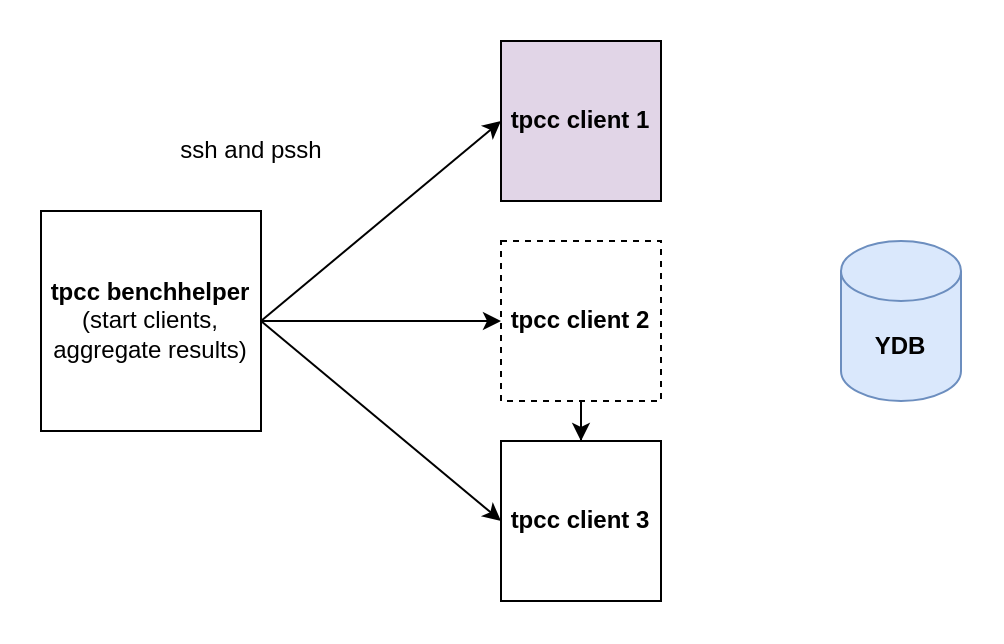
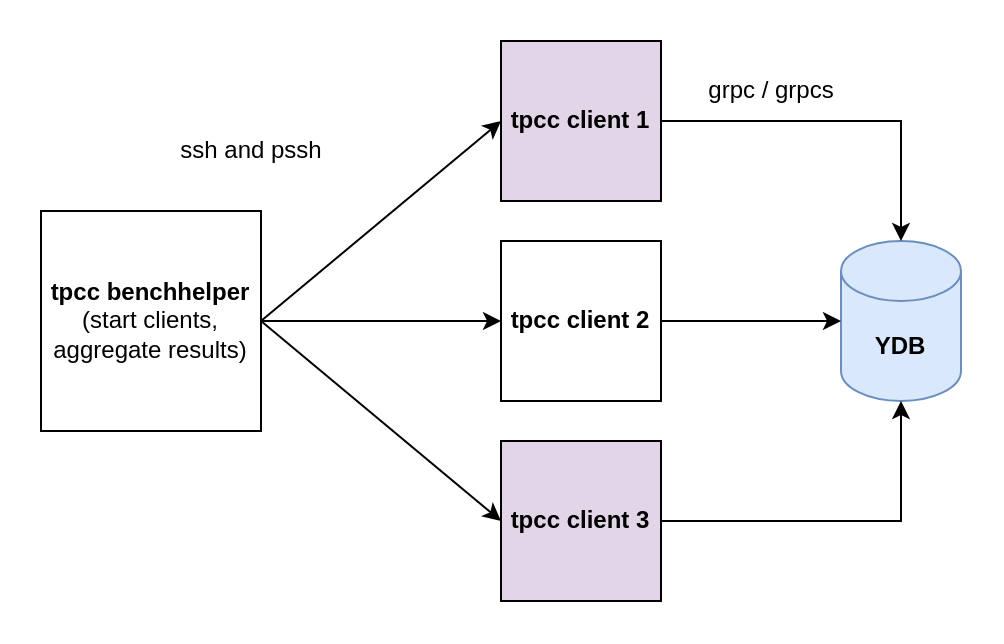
  <mxCell id="0" />
  <mxCell id="1" parent="0" />
  <mxCell id="2" value="&lt;b&gt;YDB&lt;/b&gt;" style="shape=cylinder3;whiteSpace=wrap;html=1;boundedLbl=1;backgroundOutline=1;size=15;fillColor=#dae8fc;strokeColor=#6c8ebf;" vertex="1" parent="1"><mxGeometry x="420" y="120" width="60" height="80" as="geometry" /></mxCell>
- <mxCell id="3" value="&lt;b&gt;tpcc client 3&lt;/b&gt;" style="whiteSpace=wrap;html=1;aspect=fixed;" vertex="1" parent="1"><mxGeometry x="250" y="220" width="80" height="80" as="geometry" /></mxCell>
+ <mxCell id="3" value="&lt;b&gt;tpcc client 3&lt;/b&gt;" style="whiteSpace=wrap;html=1;aspect=fixed;fillColor=#e1d5e7;" vertex="1" parent="1"><mxGeometry x="250" y="220" width="80" height="80" as="geometry" /></mxCell>
  <mxCell id="4" value="&lt;b&gt;tpcc client 1&lt;br&gt;&lt;/b&gt;" style="whiteSpace=wrap;html=1;aspect=fixed;fillColor=#e1d5e7;" vertex="1" parent="1"><mxGeometry x="250" y="20" width="80" height="80" as="geometry" /></mxCell>
- <mxCell id="5" value="&lt;b&gt;tpcc client 2&lt;/b&gt;" style="whiteSpace=wrap;html=1;aspect=fixed;dashed=1;" vertex="1" parent="1"><mxGeometry x="250" y="120" width="80" height="80" as="geometry" /></mxCell>
- <mxCell id="8" style="edgeStyle=orthogonalEdgeStyle;rounded=0;orthogonalLoop=1;jettySize=auto;html=1;" edge="1" parent="1" source="5" target="3"><mxGeometry relative="1" as="geometry" /></mxCell>
+ <mxCell id="5" value="&lt;b&gt;tpcc client 2&lt;/b&gt;" style="whiteSpace=wrap;html=1;aspect=fixed;" vertex="1" parent="1"><mxGeometry x="250" y="120" width="80" height="80" as="geometry" /></mxCell>
+ <mxCell id="6" style="edgeStyle=orthogonalEdgeStyle;rounded=0;orthogonalLoop=1;jettySize=auto;html=1;exitX=1;exitY=0.5;exitDx=0;exitDy=0;entryX=0.5;entryY=0;entryDx=0;entryDy=0;entryPerimeter=0;" edge="1" parent="1" source="4" target="2"><mxGeometry relative="1" as="geometry" /></mxCell>
+ <mxCell id="7" style="edgeStyle=orthogonalEdgeStyle;rounded=0;orthogonalLoop=1;jettySize=auto;html=1;exitX=1;exitY=0.5;exitDx=0;exitDy=0;entryX=0.5;entryY=1;entryDx=0;entryDy=0;entryPerimeter=0;" edge="1" parent="1" source="3" target="2"><mxGeometry relative="1" as="geometry" /></mxCell>
+ <mxCell id="8" style="edgeStyle=orthogonalEdgeStyle;rounded=0;orthogonalLoop=1;jettySize=auto;html=1;entryX=0;entryY=0.5;entryDx=0;entryDy=0;entryPerimeter=0;" edge="1" parent="1" source="5" target="2"><mxGeometry relative="1" as="geometry" /></mxCell>
+ <mxCell id="9" value="grpc / grpcs" style="text;html=1;align=center;verticalAlign=middle;resizable=0;points=[];autosize=1;strokeColor=none;fillColor=none;" vertex="1" parent="1"><mxGeometry x="340" y="30" width="90" height="30" as="geometry" /></mxCell>
  <mxCell id="10" style="rounded=0;orthogonalLoop=1;jettySize=auto;html=1;exitX=1;exitY=0.5;exitDx=0;exitDy=0;entryX=0;entryY=0.5;entryDx=0;entryDy=0;" edge="1" parent="1" source="13" target="4"><mxGeometry relative="1" as="geometry" /></mxCell>
  <mxCell id="11" style="edgeStyle=orthogonalEdgeStyle;rounded=0;orthogonalLoop=1;jettySize=auto;html=1;exitX=1;exitY=0.5;exitDx=0;exitDy=0;" edge="1" parent="1" source="13" target="5"><mxGeometry relative="1" as="geometry" /></mxCell>
  <mxCell id="12" style="rounded=0;orthogonalLoop=1;jettySize=auto;html=1;exitX=1;exitY=0.5;exitDx=0;exitDy=0;entryX=0;entryY=0.5;entryDx=0;entryDy=0;" edge="1" parent="1" source="13" target="3"><mxGeometry relative="1" as="geometry" /></mxCell>
  <mxCell id="13" value="&lt;b&gt;tpcc benchhelper&lt;/b&gt; (start clients, aggregate results)" style="whiteSpace=wrap;html=1;aspect=fixed;" vertex="1" parent="1"><mxGeometry x="20" y="105" width="110" height="110" as="geometry" /></mxCell>
  <mxCell id="14" value="ssh and pssh" style="text;html=1;align=center;verticalAlign=middle;resizable=0;points=[];autosize=1;strokeColor=none;fillColor=none;" vertex="1" parent="1"><mxGeometry x="80" y="60" width="90" height="30" as="geometry" /></mxCell>
